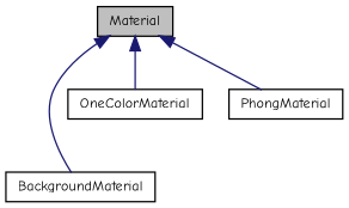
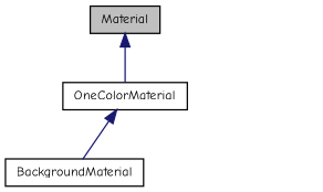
  digraph {
    fontname="Comic Neue"
    node [color=black fillcolor=white fontname="Comic Neue" fontsize=10 shape=record style=filled]
    edge [color=midnightblue dir=back fontname="Comic Neue" fontsize=10 labelfontname=Helvetica labelfontsize=10 style=solid]
    n1 [fillcolor=grey75 fontcolor=black height=0.2 label=Material width=0.4]
    n2 [height=0.2 label=BackgroundMaterial width=0.4]
    n3 [height=0.2 label=OneColorMaterial width=0.4]
-   n4 [height=0.2 label=PhongMaterial width=0.4]
-   n1 -> n2
+   n3 -> n2
    n1 -> n3
-   n1 -> n4
  }
